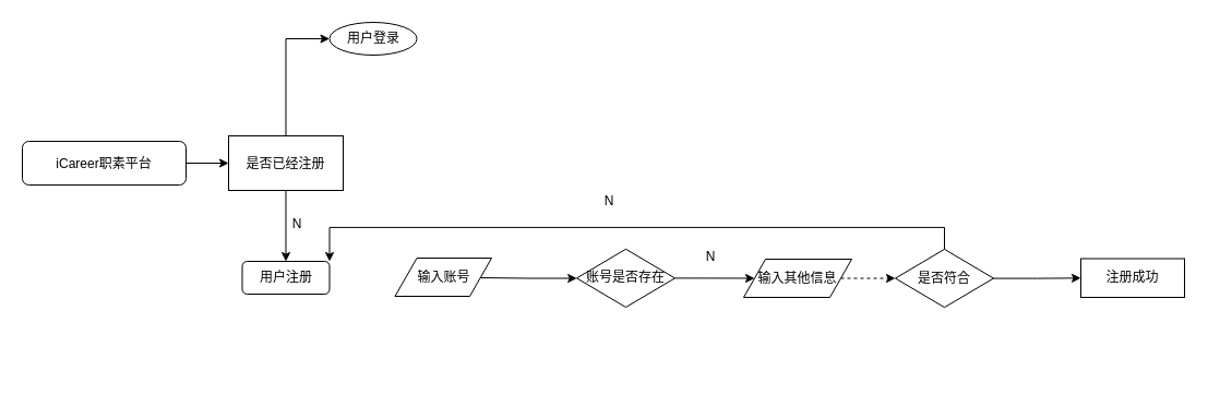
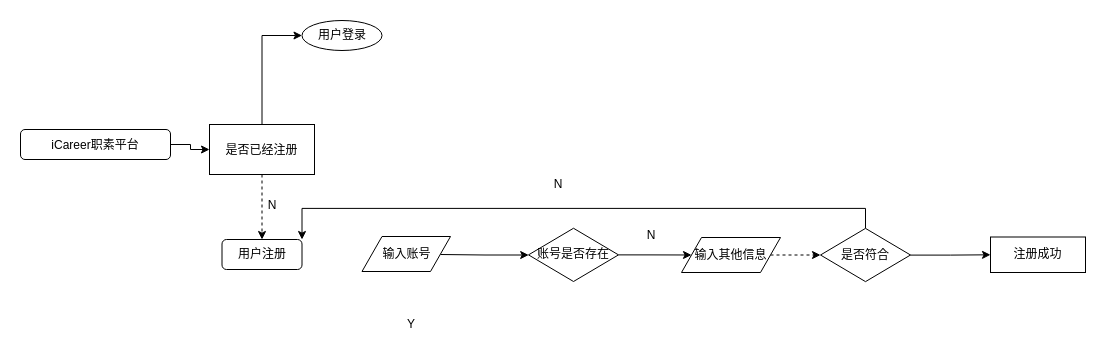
  <mxCell id="0" />
  <mxCell id="1" parent="0" />
  <mxCell id="2" value="" style="edgeStyle=orthogonalEdgeStyle;rounded=0;orthogonalLoop=1;jettySize=auto;html=1;" edge="1" parent="1" source="3" target="6"><mxGeometry relative="1" as="geometry" /></mxCell>
- <mxCell id="3" value="&lt;font style=&quot;font-size: 12px; font-weight: normal;&quot;&gt;iCareer职素平台&lt;/font&gt;" style="rounded=1;whiteSpace=wrap;html=1;fontStyle=1;fontSize=14;" vertex="1" parent="1"><mxGeometry x="20" y="129" width="150" height="40" as="geometry" /></mxCell>
- <mxCell id="4" style="edgeStyle=orthogonalEdgeStyle;rounded=0;orthogonalLoop=1;jettySize=auto;html=1;exitX=0.5;exitY=1;exitDx=0;exitDy=0;entryX=0.5;entryY=0;entryDx=0;entryDy=0;" edge="1" parent="1" source="6" target="7"><mxGeometry relative="1" as="geometry" /></mxCell>
+ <mxCell id="3" value="&lt;font style=&quot;font-size: 12px; font-weight: normal;&quot;&gt;iCareer职素平台&lt;/font&gt;" style="rounded=1;whiteSpace=wrap;html=1;fontStyle=1;fontSize=14;" vertex="1" parent="1"><mxGeometry x="20" y="129" width="150" height="30" as="geometry" /></mxCell>
+ <mxCell id="4" style="edgeStyle=orthogonalEdgeStyle;rounded=0;orthogonalLoop=1;jettySize=auto;html=1;exitX=0.5;exitY=1;exitDx=0;exitDy=0;entryX=0.5;entryY=0;entryDx=0;entryDy=0;dashed=1;" edge="1" parent="1" source="6" target="7"><mxGeometry relative="1" as="geometry" /></mxCell>
  <mxCell id="5" style="edgeStyle=orthogonalEdgeStyle;rounded=0;orthogonalLoop=1;jettySize=auto;html=1;exitX=0.5;exitY=0;exitDx=0;exitDy=0;entryX=0;entryY=0.5;entryDx=0;entryDy=0;" edge="1" parent="1" source="6" target="22"><mxGeometry relative="1" as="geometry" /></mxCell>
  <mxCell id="6" value="&lt;font style=&quot;font-size: 12px; font-weight: normal;&quot;&gt;是否已经注册&lt;/font&gt;" style="whiteSpace=wrap;html=1;fontSize=14;fontStyle=1;rounded=0;" vertex="1" parent="1"><mxGeometry x="209" y="124" width="105" height="50" as="geometry" /></mxCell>
  <mxCell id="7" value="用户注册" style="rounded=1;whiteSpace=wrap;html=1;" vertex="1" parent="1"><mxGeometry x="221.5" y="239" width="80" height="30" as="geometry" /></mxCell>
  <mxCell id="8" value="N" style="text;html=1;strokeColor=none;fillColor=none;align=center;verticalAlign=middle;whiteSpace=wrap;rounded=0;" vertex="1" parent="1"><mxGeometry x="242" y="190" width="60" height="30" as="geometry" /></mxCell>
+ <mxCell id="9" value="Y" style="text;html=1;strokeColor=none;fillColor=none;align=center;verticalAlign=middle;whiteSpace=wrap;rounded=0;" vertex="1" parent="1"><mxGeometry x="380.5" y="309" width="60" height="30" as="geometry" /></mxCell>
  <mxCell id="10" value="" style="edgeStyle=orthogonalEdgeStyle;rounded=0;orthogonalLoop=1;jettySize=auto;html=1;" edge="1" parent="1" target="13"><mxGeometry relative="1" as="geometry"><mxPoint x="440" y="254" as="sourcePoint" /></mxGeometry></mxCell>
  <mxCell id="11" value="输入账号" style="shape=parallelogram;perimeter=parallelogramPerimeter;whiteSpace=wrap;html=1;fixedSize=1;rounded=0;" vertex="1" parent="1"><mxGeometry x="361.5" y="236" width="88.5" height="35" as="geometry" /></mxCell>
  <mxCell id="12" style="edgeStyle=orthogonalEdgeStyle;rounded=0;orthogonalLoop=1;jettySize=auto;html=1;exitX=1;exitY=0.5;exitDx=0;exitDy=0;entryX=0;entryY=0.5;entryDx=0;entryDy=0;" edge="1" parent="1" source="13" target="15"><mxGeometry relative="1" as="geometry" /></mxCell>
  <mxCell id="13" value="账号是否存在" style="rhombus;whiteSpace=wrap;html=1;rounded=0;" vertex="1" parent="1"><mxGeometry x="528" y="227.75" width="90" height="53.25" as="geometry" /></mxCell>
  <mxCell id="14" style="edgeStyle=orthogonalEdgeStyle;rounded=0;orthogonalLoop=1;jettySize=auto;html=1;exitX=1;exitY=0.5;exitDx=0;exitDy=0;entryX=0;entryY=0.5;entryDx=0;entryDy=0;dashed=1;" edge="1" parent="1" source="15" target="18"><mxGeometry relative="1" as="geometry" /></mxCell>
  <mxCell id="15" value="输入其他信息" style="shape=parallelogram;perimeter=parallelogramPerimeter;whiteSpace=wrap;html=1;fixedSize=1;rounded=0;" vertex="1" parent="1"><mxGeometry x="681" y="237" width="99" height="35" as="geometry" /></mxCell>
  <mxCell id="16" style="edgeStyle=orthogonalEdgeStyle;rounded=0;orthogonalLoop=1;jettySize=auto;html=1;exitX=0.5;exitY=0;exitDx=0;exitDy=0;entryX=1;entryY=0;entryDx=0;entryDy=0;" edge="1" parent="1" source="18" target="7"><mxGeometry relative="1" as="geometry" /></mxCell>
  <mxCell id="17" value="" style="edgeStyle=orthogonalEdgeStyle;rounded=0;orthogonalLoop=1;jettySize=auto;html=1;" edge="1" parent="1" source="18" target="21"><mxGeometry relative="1" as="geometry" /></mxCell>
  <mxCell id="18" value="是否符合" style="rhombus;whiteSpace=wrap;html=1;rounded=0;" vertex="1" parent="1"><mxGeometry x="820" y="227.88" width="90" height="53.25" as="geometry" /></mxCell>
  <mxCell id="19" value="N" style="text;html=1;strokeColor=none;fillColor=none;align=center;verticalAlign=middle;whiteSpace=wrap;rounded=0;" vertex="1" parent="1"><mxGeometry x="528" y="169" width="60" height="30" as="geometry" /></mxCell>
  <mxCell id="20" value="N" style="text;html=1;strokeColor=none;fillColor=none;align=center;verticalAlign=middle;whiteSpace=wrap;rounded=0;" vertex="1" parent="1"><mxGeometry x="621" y="220" width="60" height="30" as="geometry" /></mxCell>
  <mxCell id="21" value="注册成功" style="whiteSpace=wrap;html=1;rounded=0;" vertex="1" parent="1"><mxGeometry x="990" y="236.5" width="95" height="35.5" as="geometry" /></mxCell>
  <mxCell id="22" value="用户登录" style="ellipse;whiteSpace=wrap;html=1;" vertex="1" parent="1"><mxGeometry x="301.5" y="20" width="80" height="30" as="geometry" /></mxCell>
